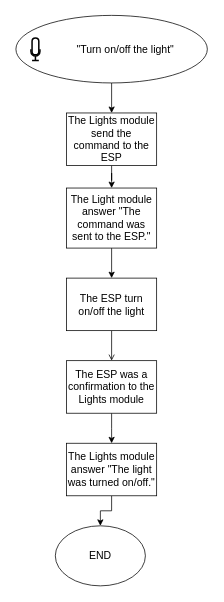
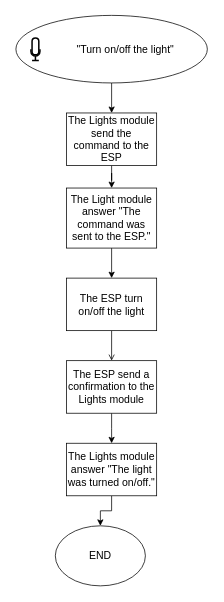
  <mxCell id="0" />
  <mxCell id="1" parent="0" />
  <mxCell id="2" value="" style="edgeStyle=orthogonalEdgeStyle;rounded=0;orthogonalLoop=1;jettySize=auto;html=1;fontSize=14;" edge="1" parent="1" source="3" target="7"><mxGeometry relative="1" as="geometry" /></mxCell>
  <mxCell id="3" value="" style="ellipse;whiteSpace=wrap;html=1;fontSize=14;" vertex="1" parent="1"><mxGeometry x="20.5" y="20" width="255" height="90" as="geometry" /></mxCell>
  <mxCell id="4" value="" style="html=1;verticalLabelPosition=bottom;align=center;labelBackgroundColor=#ffffff;verticalAlign=top;strokeWidth=2;shadow=0;dashed=0;shape=mxgraph.ios7.icons.microphone;fontSize=14;" vertex="1" parent="1"><mxGeometry x="40.5" y="50" width="12" height="30" as="geometry" /></mxCell>
  <mxCell id="5" value="&quot;Turn on/off the light&quot;" style="text;html=1;align=center;verticalAlign=middle;resizable=0;points=[];autosize=1;strokeColor=none;fontSize=14;" vertex="1" parent="1"><mxGeometry x="90.5" y="55" width="150" height="20" as="geometry" /></mxCell>
  <mxCell id="6" value="" style="edgeStyle=orthogonalEdgeStyle;rounded=0;orthogonalLoop=1;jettySize=auto;html=1;fontSize=14;" edge="1" parent="1" source="7" target="13"><mxGeometry relative="1" as="geometry" /></mxCell>
  <mxCell id="7" value="The Lights module send the command to the ESP" style="rounded=0;whiteSpace=wrap;html=1;strokeColor=#000000;fontSize=14;" vertex="1" parent="1"><mxGeometry x="88" y="150" width="120" height="70" as="geometry" /></mxCell>
  <mxCell id="8" value="" style="edgeStyle=orthogonalEdgeStyle;rounded=0;orthogonalLoop=1;jettySize=auto;html=1;fontSize=14;endArrow=open;" edge="1" parent="1" source="9" target="11"><mxGeometry relative="1" as="geometry" /></mxCell>
  <mxCell id="9" value="The ESP turn on/off the light" style="rounded=0;whiteSpace=wrap;html=1;strokeColor=#000000;fontSize=14;" vertex="1" parent="1"><mxGeometry x="88" y="370" width="120" height="70" as="geometry" /></mxCell>
  <mxCell id="10" value="" style="edgeStyle=orthogonalEdgeStyle;rounded=0;orthogonalLoop=1;jettySize=auto;html=1;fontSize=14;" edge="1" parent="1" source="11"><mxGeometry relative="1" as="geometry"><mxPoint x="148" y="590" as="targetPoint" /></mxGeometry></mxCell>
- <mxCell id="11" value="The ESP was a confirmation to the Lights module" style="rounded=0;whiteSpace=wrap;html=1;strokeColor=#000000;fontSize=14;" vertex="1" parent="1"><mxGeometry x="88" y="480" width="120" height="70" as="geometry" /></mxCell>
+ <mxCell id="11" value="The ESP send a confirmation to the Lights module" style="rounded=0;whiteSpace=wrap;html=1;strokeColor=#000000;fontSize=14;" vertex="1" parent="1"><mxGeometry x="88" y="480" width="120" height="70" as="geometry" /></mxCell>
  <mxCell id="12" value="" style="edgeStyle=orthogonalEdgeStyle;rounded=0;orthogonalLoop=1;jettySize=auto;html=1;fontSize=14;" edge="1" parent="1" source="13" target="9"><mxGeometry relative="1" as="geometry" /></mxCell>
  <mxCell id="13" value="The Light module answer &quot;The command was sent to the ESP.&quot;" style="rounded=0;whiteSpace=wrap;html=1;strokeColor=#000000;fontSize=14;" vertex="1" parent="1"><mxGeometry x="88" y="250" width="120" height="80" as="geometry" /></mxCell>
  <mxCell id="14" value="" style="edgeStyle=orthogonalEdgeStyle;rounded=0;orthogonalLoop=1;jettySize=auto;html=1;fontSize=14;" edge="1" parent="1" source="15" target="16"><mxGeometry relative="1" as="geometry" /></mxCell>
  <mxCell id="15" value="The Lights module answer &quot;The light was turned on/off.&quot;" style="rounded=0;whiteSpace=wrap;html=1;strokeColor=#000000;fontSize=14;" vertex="1" parent="1"><mxGeometry x="88" y="590" width="120" height="70" as="geometry" /></mxCell>
  <mxCell id="16" value="END" style="ellipse;whiteSpace=wrap;html=1;strokeColor=#000000;fontSize=14;" vertex="1" parent="1"><mxGeometry x="73" y="700" width="120" height="80" as="geometry" /></mxCell>
